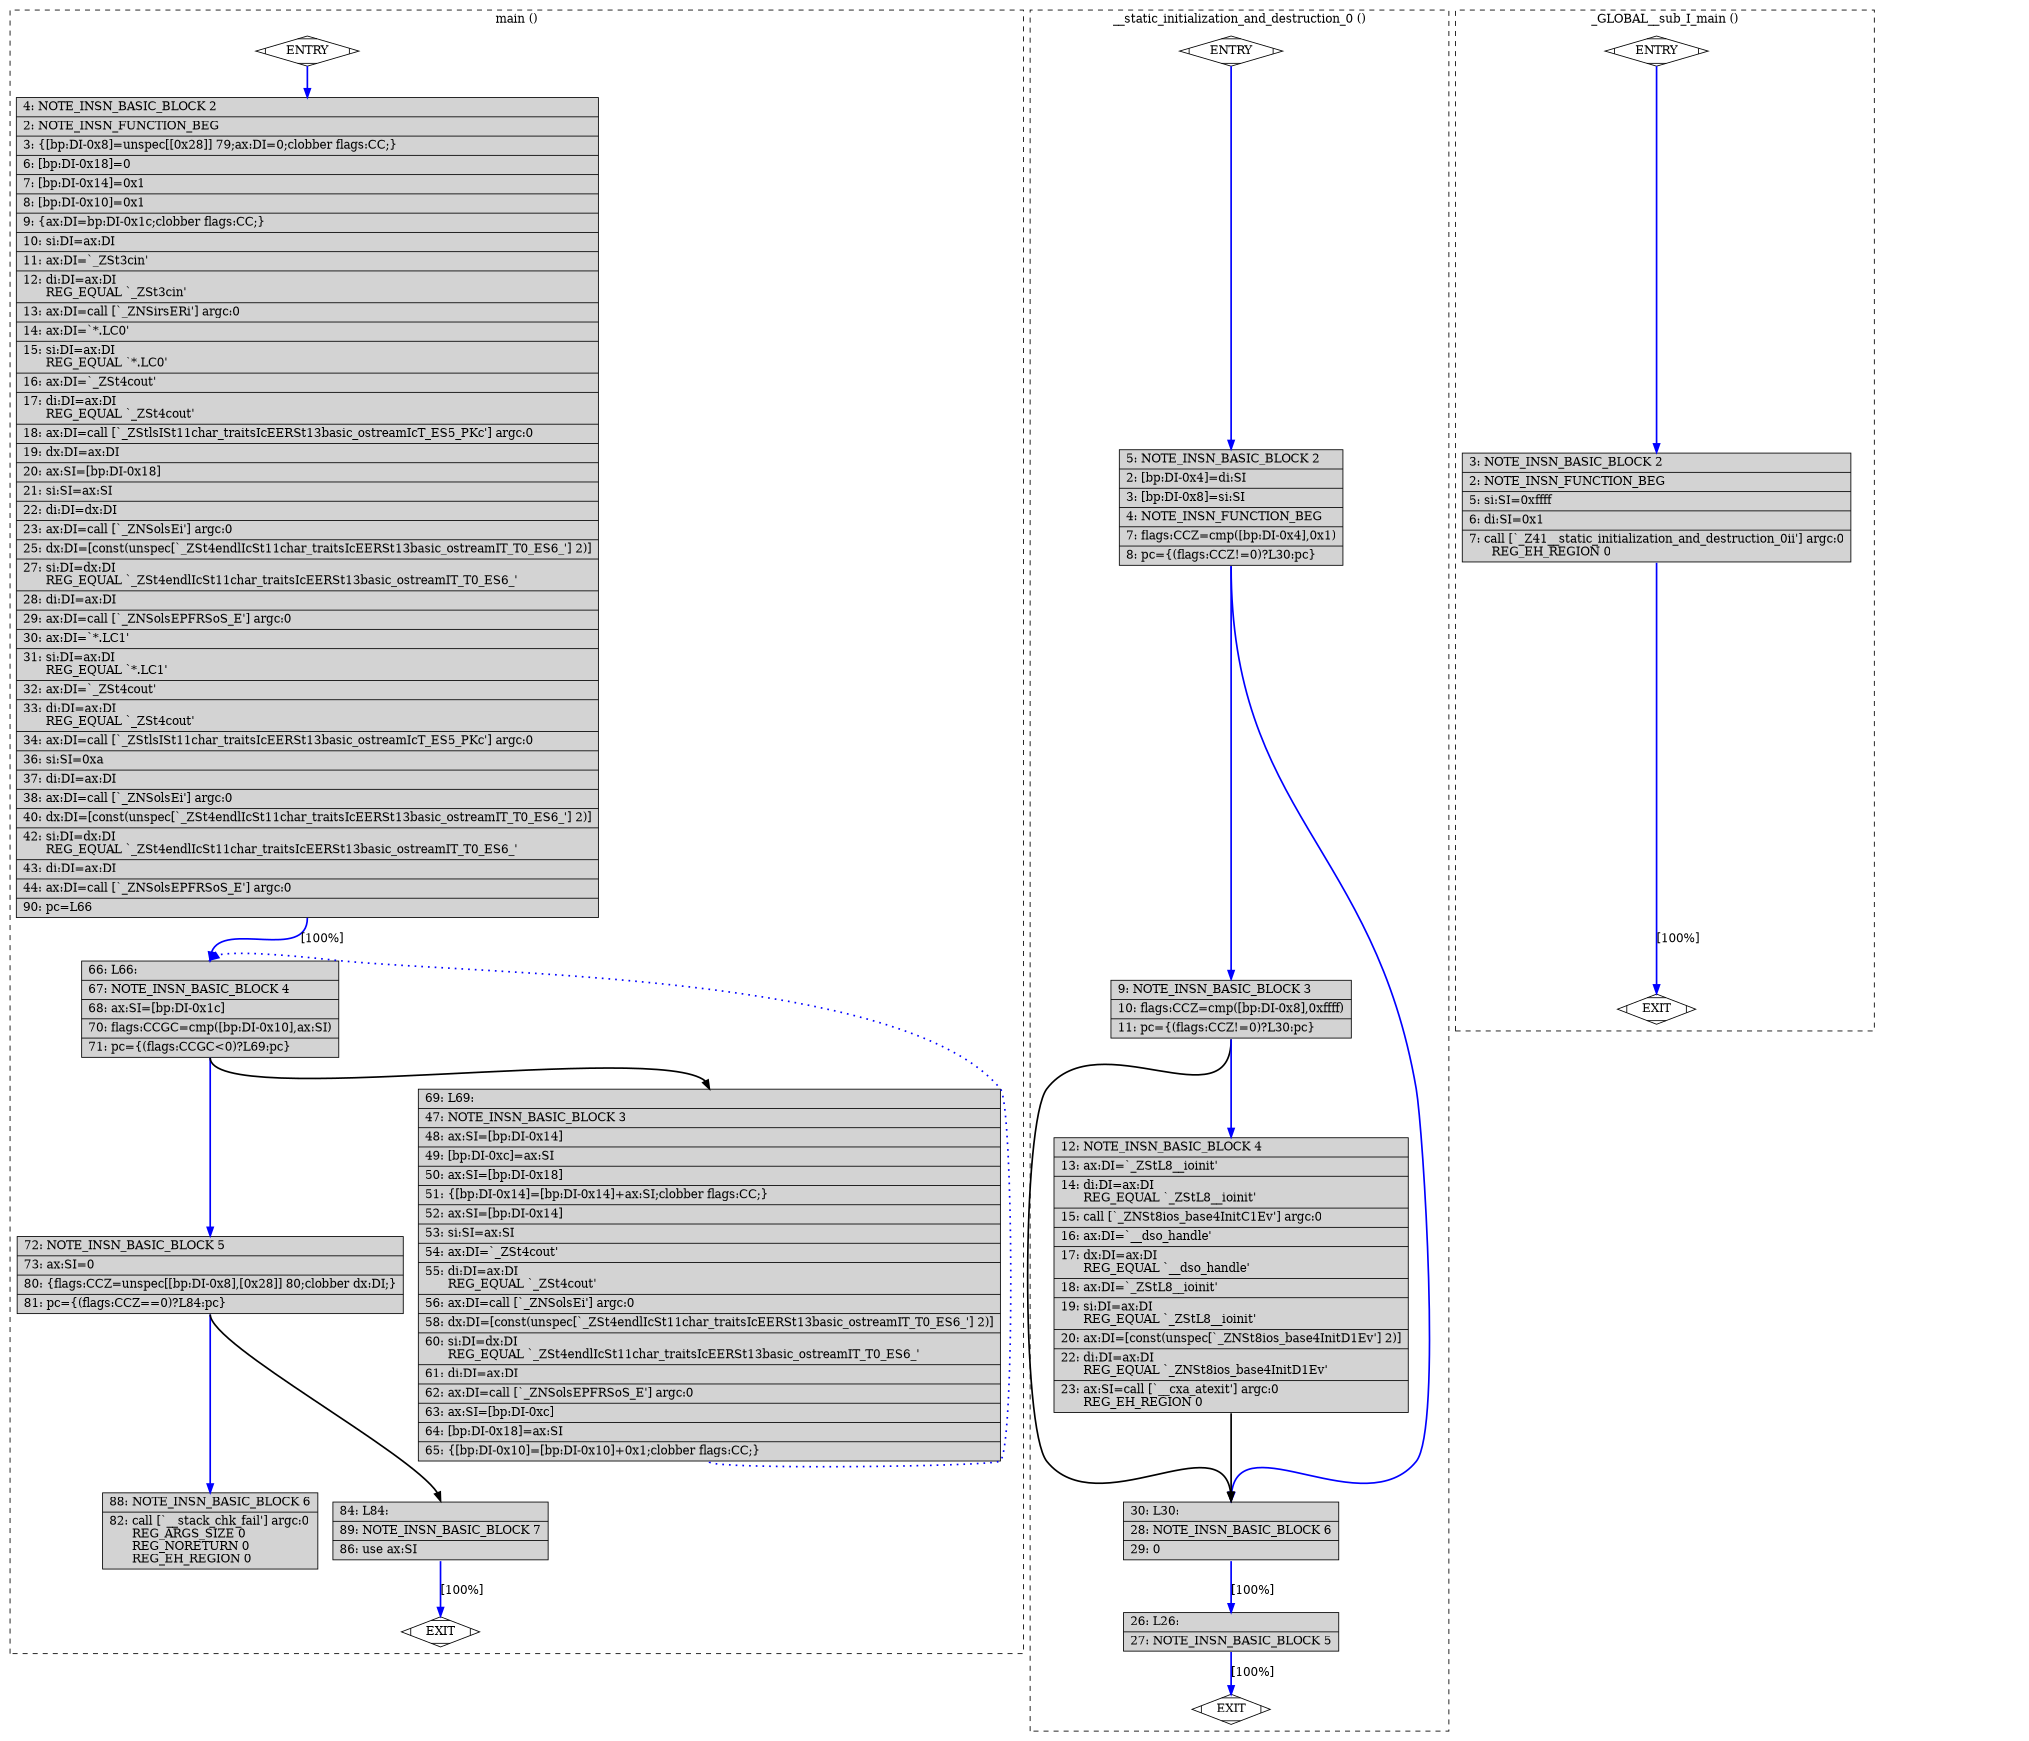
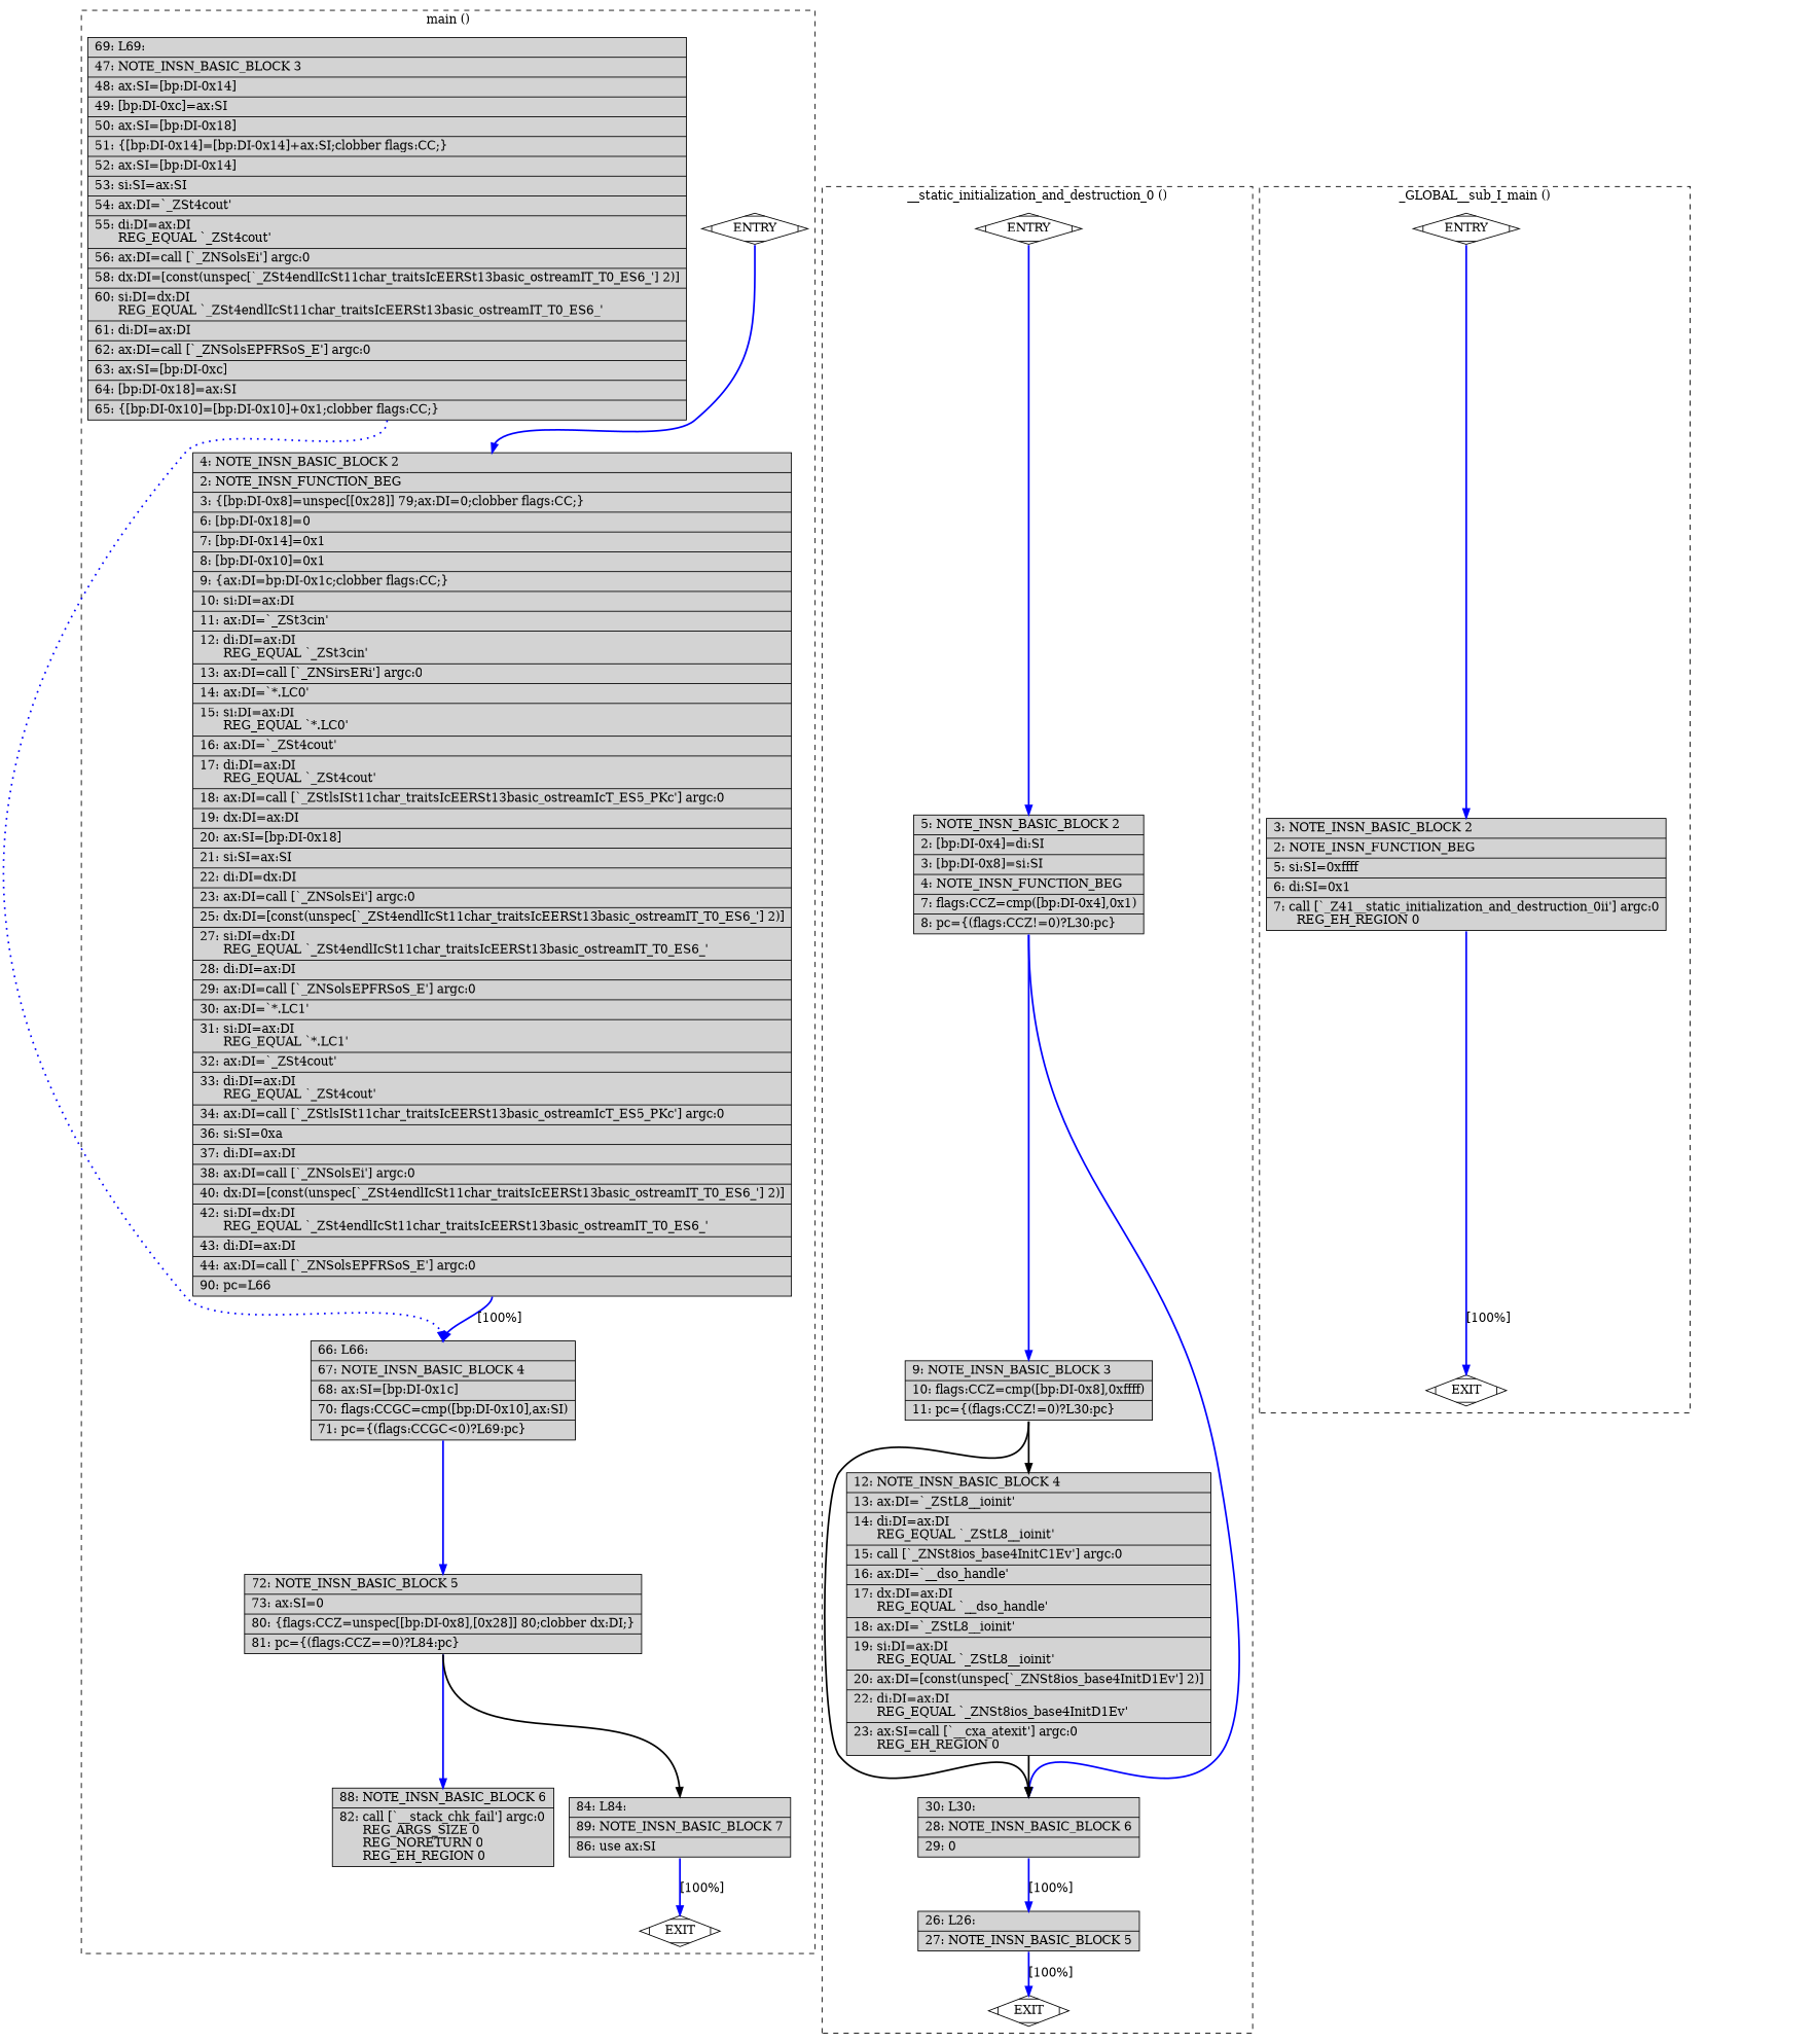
  digraph {
    node [fillcolor=lightgrey shape=record style=filled]
    edge [color=blue constraint=true headport=n style="solid,bold" tailport=s weight=100]
    n1 [fillcolor=white label=ENTRY shape=Mdiamond]
    n2 [label="{\ \ \ \ 4:\ NOTE_INSN_BASIC_BLOCK\ 2\l|\ \ \ \ 2:\ NOTE_INSN_FUNCTION_BEG\l|\ \ \ \ 3:\ \{[bp:DI-0x8]=unspec[[0x28]]\ 79;ax:DI=0;clobber\ flags:CC;\}\l|\ \ \ \ 6:\ [bp:DI-0x18]=0\l|\ \ \ \ 7:\ [bp:DI-0x14]=0x1\l|\ \ \ \ 8:\ [bp:DI-0x10]=0x1\l|\ \ \ \ 9:\ \{ax:DI=bp:DI-0x1c;clobber\ flags:CC;\}\l|\ \ \ 10:\ si:DI=ax:DI\l|\ \ \ 11:\ ax:DI=`_ZSt3cin'\l|\ \ \ 12:\ di:DI=ax:DI\l\ \ \ \ \ \ REG_EQUAL\ `_ZSt3cin'\l|\ \ \ 13:\ ax:DI=call\ [`_ZNSirsERi']\ argc:0\l|\ \ \ 14:\ ax:DI=`*.LC0'\l|\ \ \ 15:\ si:DI=ax:DI\l\ \ \ \ \ \ REG_EQUAL\ `*.LC0'\l|\ \ \ 16:\ ax:DI=`_ZSt4cout'\l|\ \ \ 17:\ di:DI=ax:DI\l\ \ \ \ \ \ REG_EQUAL\ `_ZSt4cout'\l|\ \ \ 18:\ ax:DI=call\ [`_ZStlsISt11char_traitsIcEERSt13basic_ostreamIcT_ES5_PKc']\ argc:0\l|\ \ \ 19:\ dx:DI=ax:DI\l|\ \ \ 20:\ ax:SI=[bp:DI-0x18]\l|\ \ \ 21:\ si:SI=ax:SI\l|\ \ \ 22:\ di:DI=dx:DI\l|\ \ \ 23:\ ax:DI=call\ [`_ZNSolsEi']\ argc:0\l|\ \ \ 25:\ dx:DI=[const(unspec[`_ZSt4endlIcSt11char_traitsIcEERSt13basic_ostreamIT_T0_ES6_']\ 2)]\l|\ \ \ 27:\ si:DI=dx:DI\l\ \ \ \ \ \ REG_EQUAL\ `_ZSt4endlIcSt11char_traitsIcEERSt13basic_ostreamIT_T0_ES6_'\l|\ \ \ 28:\ di:DI=ax:DI\l|\ \ \ 29:\ ax:DI=call\ [`_ZNSolsEPFRSoS_E']\ argc:0\l|\ \ \ 30:\ ax:DI=`*.LC1'\l|\ \ \ 31:\ si:DI=ax:DI\l\ \ \ \ \ \ REG_EQUAL\ `*.LC1'\l|\ \ \ 32:\ ax:DI=`_ZSt4cout'\l|\ \ \ 33:\ di:DI=ax:DI\l\ \ \ \ \ \ REG_EQUAL\ `_ZSt4cout'\l|\ \ \ 34:\ ax:DI=call\ [`_ZStlsISt11char_traitsIcEERSt13basic_ostreamIcT_ES5_PKc']\ argc:0\l|\ \ \ 36:\ si:SI=0xa\l|\ \ \ 37:\ di:DI=ax:DI\l|\ \ \ 38:\ ax:DI=call\ [`_ZNSolsEi']\ argc:0\l|\ \ \ 40:\ dx:DI=[const(unspec[`_ZSt4endlIcSt11char_traitsIcEERSt13basic_ostreamIT_T0_ES6_']\ 2)]\l|\ \ \ 42:\ si:DI=dx:DI\l\ \ \ \ \ \ REG_EQUAL\ `_ZSt4endlIcSt11char_traitsIcEERSt13basic_ostreamIT_T0_ES6_'\l|\ \ \ 43:\ di:DI=ax:DI\l|\ \ \ 44:\ ax:DI=call\ [`_ZNSolsEPFRSoS_E']\ argc:0\l|\ \ \ 90:\ pc=L66\l}"]
    n3 [fillcolor=white label=EXIT shape=Mdiamond]
    n4 [label="{\ \ \ 66:\ L66:\l|\ \ \ 67:\ NOTE_INSN_BASIC_BLOCK\ 4\l|\ \ \ 68:\ ax:SI=[bp:DI-0x1c]\l|\ \ \ 70:\ flags:CCGC=cmp([bp:DI-0x10],ax:SI)\l|\ \ \ 71:\ pc=\{(flags:CCGC\<0)?L69:pc\}\l}"]
    n5 [label="{\ \ \ 72:\ NOTE_INSN_BASIC_BLOCK\ 5\l|\ \ \ 73:\ ax:SI=0\l|\ \ \ 80:\ \{flags:CCZ=unspec[[bp:DI-0x8],[0x28]]\ 80;clobber\ dx:DI;\}\l|\ \ \ 81:\ pc=\{(flags:CCZ==0)?L84:pc\}\l}"]
    n6 [label="{\ \ \ 69:\ L69:\l|\ \ \ 47:\ NOTE_INSN_BASIC_BLOCK\ 3\l|\ \ \ 48:\ ax:SI=[bp:DI-0x14]\l|\ \ \ 49:\ [bp:DI-0xc]=ax:SI\l|\ \ \ 50:\ ax:SI=[bp:DI-0x18]\l|\ \ \ 51:\ \{[bp:DI-0x14]=[bp:DI-0x14]+ax:SI;clobber\ flags:CC;\}\l|\ \ \ 52:\ ax:SI=[bp:DI-0x14]\l|\ \ \ 53:\ si:SI=ax:SI\l|\ \ \ 54:\ ax:DI=`_ZSt4cout'\l|\ \ \ 55:\ di:DI=ax:DI\l\ \ \ \ \ \ REG_EQUAL\ `_ZSt4cout'\l|\ \ \ 56:\ ax:DI=call\ [`_ZNSolsEi']\ argc:0\l|\ \ \ 58:\ dx:DI=[const(unspec[`_ZSt4endlIcSt11char_traitsIcEERSt13basic_ostreamIT_T0_ES6_']\ 2)]\l|\ \ \ 60:\ si:DI=dx:DI\l\ \ \ \ \ \ REG_EQUAL\ `_ZSt4endlIcSt11char_traitsIcEERSt13basic_ostreamIT_T0_ES6_'\l|\ \ \ 61:\ di:DI=ax:DI\l|\ \ \ 62:\ ax:DI=call\ [`_ZNSolsEPFRSoS_E']\ argc:0\l|\ \ \ 63:\ ax:SI=[bp:DI-0xc]\l|\ \ \ 64:\ [bp:DI-0x18]=ax:SI\l|\ \ \ 65:\ \{[bp:DI-0x10]=[bp:DI-0x10]+0x1;clobber\ flags:CC;\}\l}"]
    n7 [label="{\ \ \ 88:\ NOTE_INSN_BASIC_BLOCK\ 6\l|\ \ \ 82:\ call\ [`__stack_chk_fail']\ argc:0\l\ \ \ \ \ \ REG_ARGS_SIZE\ 0\l\ \ \ \ \ \ REG_NORETURN\ 0\l\ \ \ \ \ \ REG_EH_REGION\ 0\l}"]
    n8 [label="{\ \ \ 84:\ L84:\l|\ \ \ 89:\ NOTE_INSN_BASIC_BLOCK\ 7\l|\ \ \ 86:\ use\ ax:SI\l}"]
    n9 [fillcolor=white label=ENTRY shape=Mdiamond]
    n10 [label="{\ \ \ \ 5:\ NOTE_INSN_BASIC_BLOCK\ 2\l|\ \ \ \ 2:\ [bp:DI-0x4]=di:SI\l|\ \ \ \ 3:\ [bp:DI-0x8]=si:SI\l|\ \ \ \ 4:\ NOTE_INSN_FUNCTION_BEG\l|\ \ \ \ 7:\ flags:CCZ=cmp([bp:DI-0x4],0x1)\l|\ \ \ \ 8:\ pc=\{(flags:CCZ!=0)?L30:pc\}\l}"]
    n11 [fillcolor=white label=EXIT shape=Mdiamond]
    n12 [label="{\ \ \ \ 9:\ NOTE_INSN_BASIC_BLOCK\ 3\l|\ \ \ 10:\ flags:CCZ=cmp([bp:DI-0x8],0xffff)\l|\ \ \ 11:\ pc=\{(flags:CCZ!=0)?L30:pc\}\l}"]
    n13 [label="{\ \ \ 30:\ L30:\l|\ \ \ 28:\ NOTE_INSN_BASIC_BLOCK\ 6\l|\ \ \ 29:\ 0\l}"]
    n14 [label="{\ \ \ 12:\ NOTE_INSN_BASIC_BLOCK\ 4\l|\ \ \ 13:\ ax:DI=`_ZStL8__ioinit'\l|\ \ \ 14:\ di:DI=ax:DI\l\ \ \ \ \ \ REG_EQUAL\ `_ZStL8__ioinit'\l|\ \ \ 15:\ call\ [`_ZNSt8ios_base4InitC1Ev']\ argc:0\l|\ \ \ 16:\ ax:DI=`__dso_handle'\l|\ \ \ 17:\ dx:DI=ax:DI\l\ \ \ \ \ \ REG_EQUAL\ `__dso_handle'\l|\ \ \ 18:\ ax:DI=`_ZStL8__ioinit'\l|\ \ \ 19:\ si:DI=ax:DI\l\ \ \ \ \ \ REG_EQUAL\ `_ZStL8__ioinit'\l|\ \ \ 20:\ ax:DI=[const(unspec[`_ZNSt8ios_base4InitD1Ev']\ 2)]\l|\ \ \ 22:\ di:DI=ax:DI\l\ \ \ \ \ \ REG_EQUAL\ `_ZNSt8ios_base4InitD1Ev'\l|\ \ \ 23:\ ax:SI=call\ [`__cxa_atexit']\ argc:0\l\ \ \ \ \ \ REG_EH_REGION\ 0\l}"]
    n15 [label="{\ \ \ 26:\ L26:\l|\ \ \ 27:\ NOTE_INSN_BASIC_BLOCK\ 5\l}"]
    n16 [fillcolor=white label=ENTRY shape=Mdiamond]
    n17 [label="{\ \ \ \ 3:\ NOTE_INSN_BASIC_BLOCK\ 2\l|\ \ \ \ 2:\ NOTE_INSN_FUNCTION_BEG\l|\ \ \ \ 5:\ si:SI=0xffff\l|\ \ \ \ 6:\ di:SI=0x1\l|\ \ \ \ 7:\ call\ [`_Z41__static_initialization_and_destruction_0ii']\ argc:0\l\ \ \ \ \ \ REG_EH_REGION\ 0\l}"]
    n18 [fillcolor=white label=EXIT shape=Mdiamond]
    subgraph cluster_1 {
      color=black
      label="main ()"
      style=dashed
      n1
      n2
      n3
      n4
      n5
      n6
      n7
      n8
    }
    subgraph cluster_2 {
      color=black
      label="__static_initialization_and_destruction_0 ()"
      style=dashed
      n9
      n10
      n11
      n12
      n13
      n14
      n15
    }
    subgraph cluster_3 {
      color=black
      label="_GLOBAL__sub_I_main ()"
      style=dashed
      n16
      n17
      n18
    }
    n1 -> n2
    n1 -> n3 [style=invis color="" weight=""]
    n2 -> n4 [label="[100%]" weight=10]
    n4 -> n5
-   n4 -> n6 [color=black weight=10]
    n5 -> n7
    n5 -> n8 [color=black weight=10]
    n6 -> n4 [constraint=false style="dotted,bold" weight=10]
    n8 -> n3 [label="[100%]"]
    n9 -> n10
    n9 -> n11 [style=invis color="" weight=""]
    n10 -> n12
    n10 -> n13 [weight=10]
    n12 -> n13 [color=black weight=10]
-   n12 -> n14
+   n12 -> n14 [color=black]
    n13 -> n15 [label="[100%]"]
    n14 -> n13 [color=black]
    n15 -> n11 [label="[100%]"]
    n16 -> n17
    n16 -> n18 [style=invis color="" weight=""]
    n17 -> n18 [label="[100%]"]
  }
